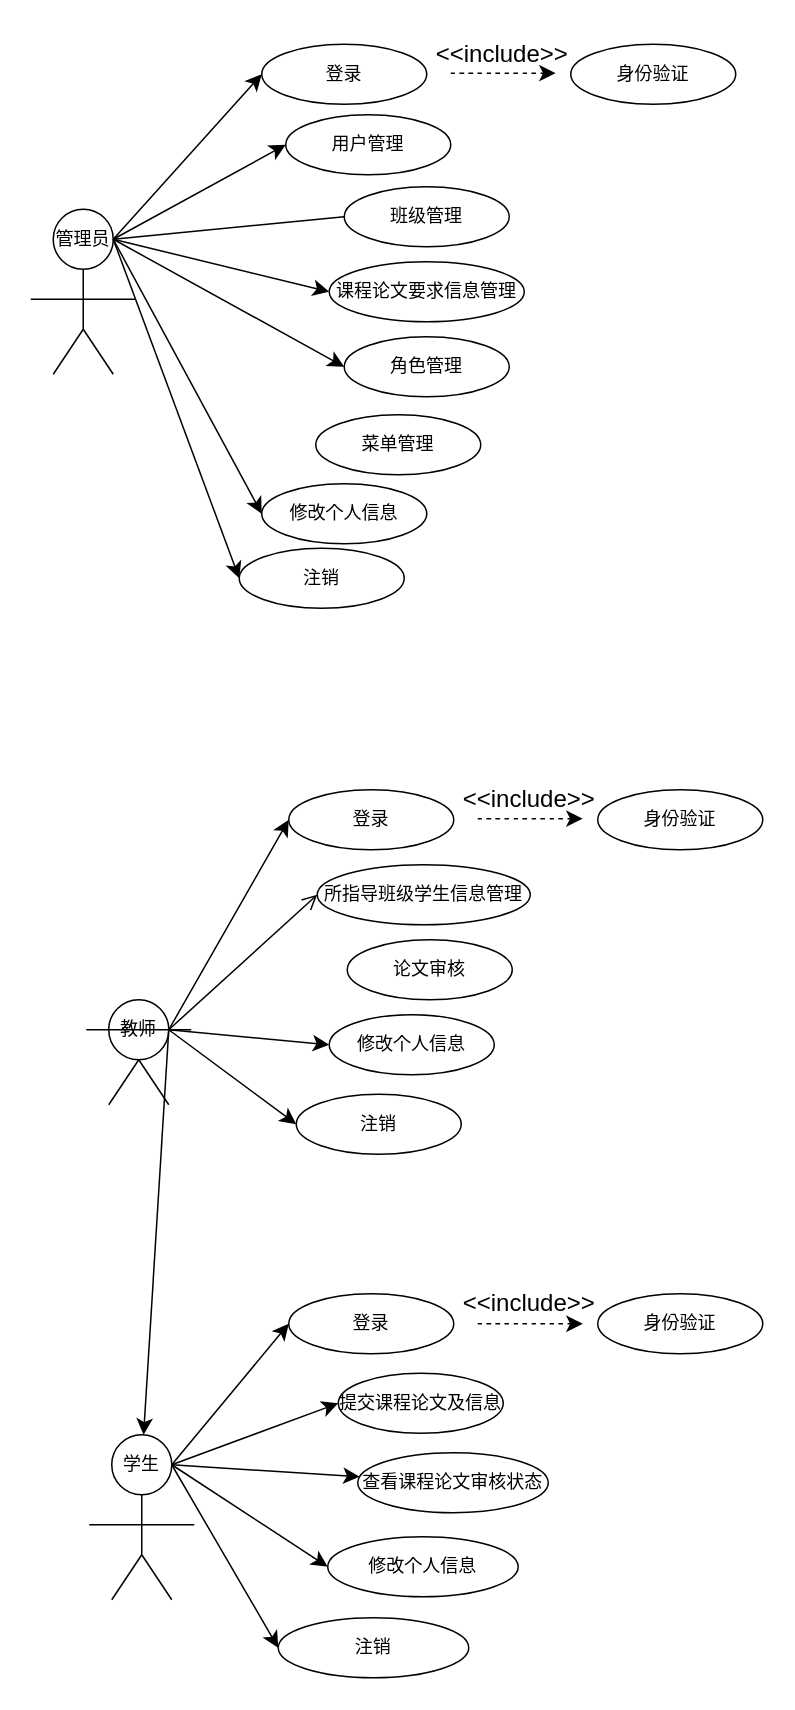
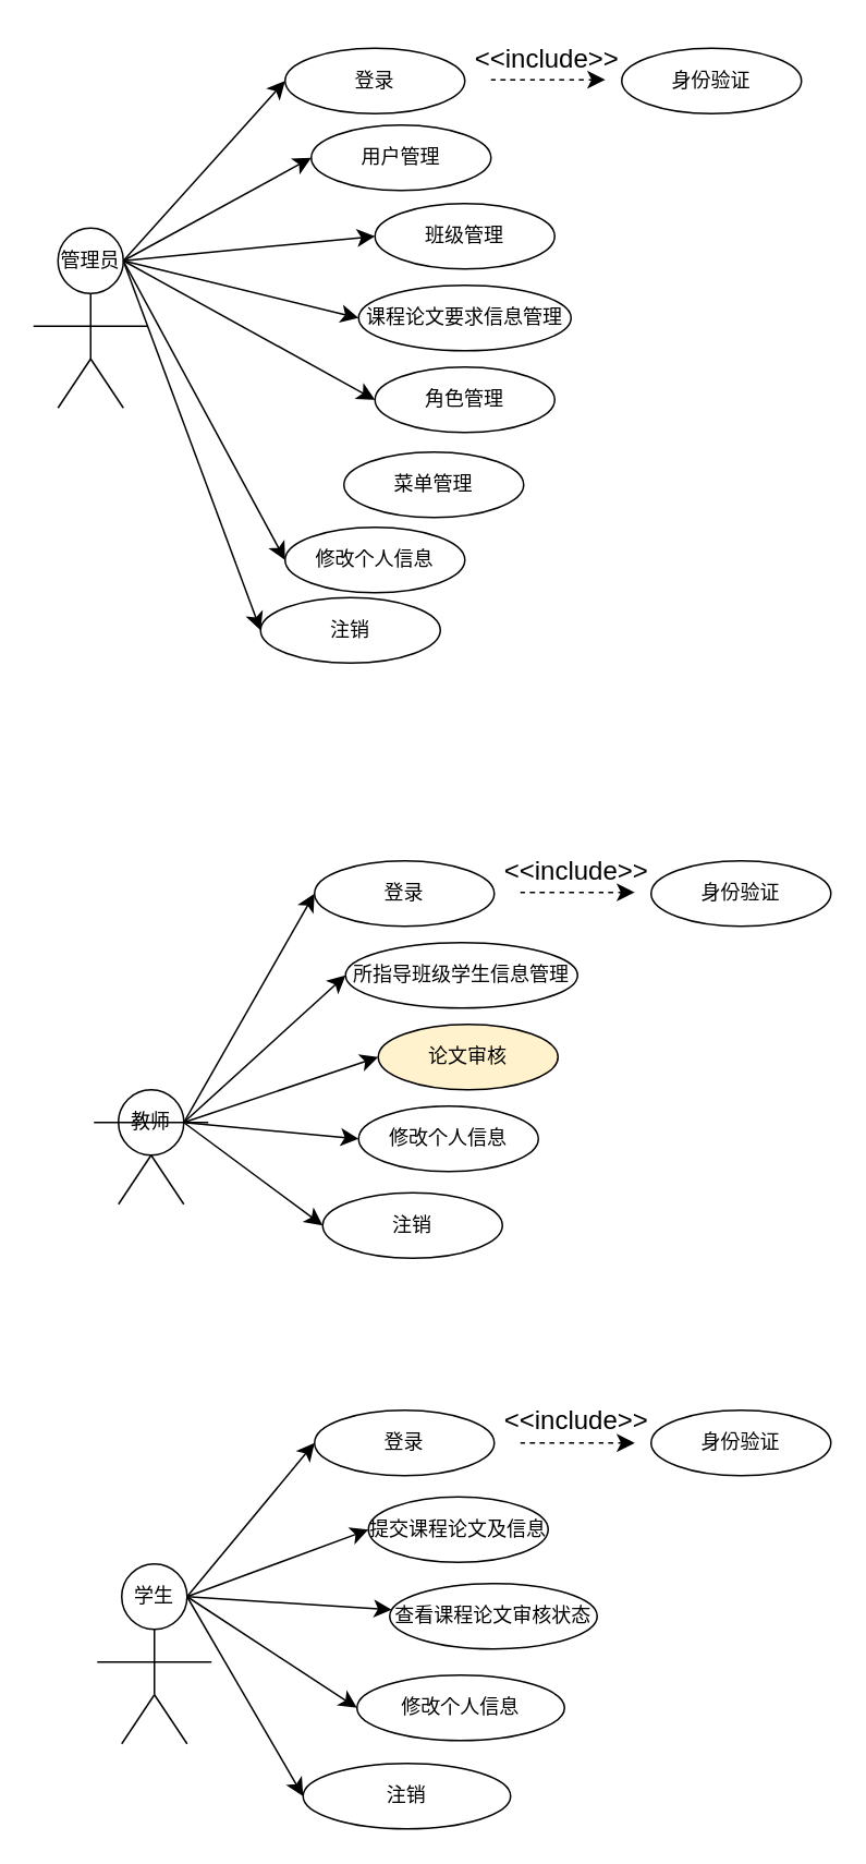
  <mxCell id="0" />
  <mxCell id="1" parent="0" />
  <mxCell id="2" value="" style="group" vertex="1" connectable="0" parent="1"><mxGeometry x="20" y="139" width="70" height="110" as="geometry" /></mxCell>
  <mxCell id="3" value="管理员" style="ellipse;whiteSpace=wrap;html=1;aspect=fixed;" vertex="1" parent="2"><mxGeometry x="15" width="40" height="40" as="geometry" /></mxCell>
  <mxCell id="4" value="" style="endArrow=none;html=1;rounded=0;fontSize=12;startSize=8;endSize=8;curved=1;" edge="1" parent="2"><mxGeometry width="50" height="50" relative="1" as="geometry"><mxPoint y="60" as="sourcePoint" /><mxPoint x="70" y="60" as="targetPoint" /></mxGeometry></mxCell>
  <mxCell id="5" value="" style="endArrow=none;html=1;rounded=0;fontSize=12;startSize=8;endSize=8;curved=1;entryX=0.5;entryY=1;entryDx=0;entryDy=0;" edge="1" parent="2" target="3"><mxGeometry width="50" height="50" relative="1" as="geometry"><mxPoint x="35" y="80" as="sourcePoint" /><mxPoint x="85" y="70" as="targetPoint" /></mxGeometry></mxCell>
  <mxCell id="6" value="" style="endArrow=none;html=1;rounded=0;fontSize=12;startSize=8;endSize=8;curved=1;" edge="1" parent="2"><mxGeometry width="50" height="50" relative="1" as="geometry"><mxPoint x="15" y="110" as="sourcePoint" /><mxPoint x="35" y="80" as="targetPoint" /></mxGeometry></mxCell>
  <mxCell id="7" value="" style="endArrow=none;html=1;rounded=0;fontSize=12;startSize=8;endSize=8;curved=1;" edge="1" parent="2"><mxGeometry width="50" height="50" relative="1" as="geometry"><mxPoint x="55" y="110" as="sourcePoint" /><mxPoint x="35" y="80" as="targetPoint" /></mxGeometry></mxCell>
  <mxCell id="8" value="" style="group" vertex="1" connectable="0" parent="1"><mxGeometry x="57" y="626" width="70" height="110" as="geometry" /></mxCell>
  <mxCell id="9" value="教师" style="ellipse;whiteSpace=wrap;html=1;aspect=fixed;" vertex="1" parent="8"><mxGeometry x="15" y="40" width="40" height="40" as="geometry" /></mxCell>
  <mxCell id="10" value="" style="endArrow=none;html=1;rounded=0;fontSize=12;startSize=8;endSize=8;curved=1;" edge="1" parent="8"><mxGeometry width="50" height="50" relative="1" as="geometry"><mxPoint y="60" as="sourcePoint" /><mxPoint x="70" y="60" as="targetPoint" /></mxGeometry></mxCell>
  <mxCell id="11" value="" style="endArrow=none;html=1;rounded=0;fontSize=12;startSize=8;endSize=8;curved=1;entryX=0.5;entryY=1;entryDx=0;entryDy=0;" edge="1" parent="8" target="9"><mxGeometry width="50" height="50" relative="1" as="geometry"><mxPoint x="35" y="80" as="sourcePoint" /><mxPoint x="85" y="70" as="targetPoint" /></mxGeometry></mxCell>
  <mxCell id="12" value="" style="endArrow=none;html=1;rounded=0;fontSize=12;startSize=8;endSize=8;curved=1;" edge="1" parent="8"><mxGeometry width="50" height="50" relative="1" as="geometry"><mxPoint x="15" y="110" as="sourcePoint" /><mxPoint x="35" y="80" as="targetPoint" /></mxGeometry></mxCell>
  <mxCell id="13" value="" style="endArrow=none;html=1;rounded=0;fontSize=12;startSize=8;endSize=8;curved=1;" edge="1" parent="8"><mxGeometry width="50" height="50" relative="1" as="geometry"><mxPoint x="55" y="110" as="sourcePoint" /><mxPoint x="35" y="80" as="targetPoint" /></mxGeometry></mxCell>
  <mxCell id="14" value="" style="group" vertex="1" connectable="0" parent="1"><mxGeometry x="59" y="956" width="70" height="110" as="geometry" /></mxCell>
  <mxCell id="15" value="学生" style="ellipse;whiteSpace=wrap;html=1;aspect=fixed;" vertex="1" parent="14"><mxGeometry x="15" width="40" height="40" as="geometry" /></mxCell>
  <mxCell id="16" value="" style="endArrow=none;html=1;rounded=0;fontSize=12;startSize=8;endSize=8;curved=1;" edge="1" parent="14"><mxGeometry width="50" height="50" relative="1" as="geometry"><mxPoint y="60" as="sourcePoint" /><mxPoint x="70" y="60" as="targetPoint" /></mxGeometry></mxCell>
  <mxCell id="17" value="" style="endArrow=none;html=1;rounded=0;fontSize=12;startSize=8;endSize=8;curved=1;entryX=0.5;entryY=1;entryDx=0;entryDy=0;" edge="1" parent="14" target="15"><mxGeometry width="50" height="50" relative="1" as="geometry"><mxPoint x="35" y="80" as="sourcePoint" /><mxPoint x="85" y="70" as="targetPoint" /></mxGeometry></mxCell>
  <mxCell id="18" value="" style="endArrow=none;html=1;rounded=0;fontSize=12;startSize=8;endSize=8;curved=1;" edge="1" parent="14"><mxGeometry width="50" height="50" relative="1" as="geometry"><mxPoint x="15" y="110" as="sourcePoint" /><mxPoint x="35" y="80" as="targetPoint" /></mxGeometry></mxCell>
  <mxCell id="19" value="" style="endArrow=none;html=1;rounded=0;fontSize=12;startSize=8;endSize=8;curved=1;" edge="1" parent="14"><mxGeometry width="50" height="50" relative="1" as="geometry"><mxPoint x="55" y="110" as="sourcePoint" /><mxPoint x="35" y="80" as="targetPoint" /></mxGeometry></mxCell>
  <mxCell id="20" value="用户管理" style="ellipse;whiteSpace=wrap;html=1;" vertex="1" parent="1"><mxGeometry x="190" y="76" width="110" height="40" as="geometry" /></mxCell>
  <mxCell id="21" style="edgeStyle=none;curved=1;rounded=0;orthogonalLoop=1;jettySize=auto;html=1;exitX=1;exitY=0.5;exitDx=0;exitDy=0;entryX=0;entryY=0.5;entryDx=0;entryDy=0;fontSize=12;startSize=8;endSize=8;" edge="1" parent="1" source="3" target="20"><mxGeometry relative="1" as="geometry" /></mxCell>
  <mxCell id="22" value="班级管理" style="ellipse;whiteSpace=wrap;html=1;" vertex="1" parent="1"><mxGeometry x="229" y="124" width="110" height="40" as="geometry" /></mxCell>
- <mxCell id="23" style="edgeStyle=none;curved=1;rounded=0;orthogonalLoop=1;jettySize=auto;html=1;exitX=1;exitY=0.5;exitDx=0;exitDy=0;fontSize=12;startSize=8;endSize=8;entryX=0;entryY=0.5;entryDx=0;entryDy=0;endArrow=none;" edge="1" parent="1" source="3" target="22"><mxGeometry relative="1" as="geometry"><mxPoint x="185" y="159" as="targetPoint" /></mxGeometry></mxCell>
+ <mxCell id="23" style="edgeStyle=none;curved=1;rounded=0;orthogonalLoop=1;jettySize=auto;html=1;exitX=1;exitY=0.5;exitDx=0;exitDy=0;fontSize=12;startSize=8;endSize=8;entryX=0;entryY=0.5;entryDx=0;entryDy=0;" edge="1" parent="1" source="3" target="22"><mxGeometry relative="1" as="geometry"><mxPoint x="185" y="159" as="targetPoint" /></mxGeometry></mxCell>
  <mxCell id="24" value="课程论文要求信息管理" style="ellipse;whiteSpace=wrap;html=1;" vertex="1" parent="1"><mxGeometry x="219" y="174" width="130" height="40" as="geometry" /></mxCell>
  <mxCell id="25" style="edgeStyle=none;curved=1;rounded=0;orthogonalLoop=1;jettySize=auto;html=1;exitX=1;exitY=0.5;exitDx=0;exitDy=0;entryX=0;entryY=0.5;entryDx=0;entryDy=0;fontSize=12;startSize=8;endSize=8;" edge="1" parent="1" source="3" target="24"><mxGeometry relative="1" as="geometry" /></mxCell>
  <mxCell id="26" value="角色管理" style="ellipse;whiteSpace=wrap;html=1;" vertex="1" parent="1"><mxGeometry x="229" y="224" width="110" height="40" as="geometry" /></mxCell>
  <mxCell id="27" style="edgeStyle=none;curved=1;rounded=0;orthogonalLoop=1;jettySize=auto;html=1;exitX=1;exitY=0.5;exitDx=0;exitDy=0;entryX=0;entryY=0.5;entryDx=0;entryDy=0;fontSize=12;startSize=8;endSize=8;" edge="1" parent="1" source="3" target="26"><mxGeometry relative="1" as="geometry" /></mxCell>
  <mxCell id="28" value="菜单管理" style="ellipse;whiteSpace=wrap;html=1;" vertex="1" parent="1"><mxGeometry x="210" y="276" width="110" height="40" as="geometry" /></mxCell>
  <mxCell id="29" value="登录" style="ellipse;whiteSpace=wrap;html=1;" vertex="1" parent="1"><mxGeometry x="174" y="29" width="110" height="40" as="geometry" /></mxCell>
  <mxCell id="30" style="edgeStyle=none;curved=1;rounded=0;orthogonalLoop=1;jettySize=auto;html=1;exitX=1;exitY=0.5;exitDx=0;exitDy=0;entryX=0;entryY=0.5;entryDx=0;entryDy=0;fontSize=12;startSize=8;endSize=8;" edge="1" parent="1" source="3" target="29"><mxGeometry relative="1" as="geometry" /></mxCell>
  <mxCell id="31" value="" style="endArrow=classic;html=1;rounded=0;fontSize=12;startSize=8;endSize=8;curved=1;dashed=1;" edge="1" parent="1"><mxGeometry width="50" height="50" relative="1" as="geometry"><mxPoint x="300" y="48.29" as="sourcePoint" /><mxPoint x="370" y="48.29" as="targetPoint" /></mxGeometry></mxCell>
  <mxCell id="32" value="身份验证" style="ellipse;whiteSpace=wrap;html=1;" vertex="1" parent="1"><mxGeometry x="380" y="29" width="110" height="40" as="geometry" /></mxCell>
  <mxCell id="33" value="&amp;lt;&amp;lt;include&amp;gt;&amp;gt;" style="text;html=1;align=center;verticalAlign=middle;resizable=0;points=[];autosize=1;strokeColor=none;fillColor=none;fontSize=16;" vertex="1" parent="1"><mxGeometry x="279" y="20" width="110" height="30" as="geometry" /></mxCell>
  <mxCell id="34" value="修改个人信息" style="ellipse;whiteSpace=wrap;html=1;" vertex="1" parent="1"><mxGeometry x="174" y="322" width="110" height="40" as="geometry" /></mxCell>
  <mxCell id="35" style="edgeStyle=none;curved=1;rounded=0;orthogonalLoop=1;jettySize=auto;html=1;exitX=1;exitY=0.5;exitDx=0;exitDy=0;entryX=0;entryY=0.5;entryDx=0;entryDy=0;fontSize=12;startSize=8;endSize=8;" edge="1" parent="1" source="3" target="34"><mxGeometry relative="1" as="geometry" /></mxCell>
  <mxCell id="36" value="登录" style="ellipse;whiteSpace=wrap;html=1;" vertex="1" parent="1"><mxGeometry x="192" y="526" width="110" height="40" as="geometry" /></mxCell>
  <mxCell id="37" value="" style="endArrow=classic;html=1;rounded=0;fontSize=12;startSize=8;endSize=8;curved=1;dashed=1;" edge="1" parent="1"><mxGeometry width="50" height="50" relative="1" as="geometry"><mxPoint x="318" y="545.29" as="sourcePoint" /><mxPoint x="388" y="545.29" as="targetPoint" /></mxGeometry></mxCell>
  <mxCell id="38" value="身份验证" style="ellipse;whiteSpace=wrap;html=1;" vertex="1" parent="1"><mxGeometry x="398" y="526" width="110" height="40" as="geometry" /></mxCell>
  <mxCell id="39" value="&amp;lt;&amp;lt;include&amp;gt;&amp;gt;" style="text;html=1;align=center;verticalAlign=middle;resizable=0;points=[];autosize=1;strokeColor=none;fillColor=none;fontSize=16;" vertex="1" parent="1"><mxGeometry x="297" y="517" width="110" height="30" as="geometry" /></mxCell>
  <mxCell id="40" style="edgeStyle=none;curved=1;rounded=0;orthogonalLoop=1;jettySize=auto;html=1;exitX=1;exitY=0.5;exitDx=0;exitDy=0;entryX=0;entryY=0.5;entryDx=0;entryDy=0;fontSize=12;startSize=8;endSize=8;" edge="1" parent="1" source="9" target="36"><mxGeometry relative="1" as="geometry" /></mxCell>
  <mxCell id="41" value="所指导班级学生信息管理" style="ellipse;whiteSpace=wrap;html=1;" vertex="1" parent="1"><mxGeometry x="211" y="576" width="142" height="40" as="geometry" /></mxCell>
- <mxCell id="42" style="edgeStyle=none;curved=1;rounded=0;orthogonalLoop=1;jettySize=auto;html=1;exitX=1;exitY=0.5;exitDx=0;exitDy=0;entryX=0;entryY=0.5;entryDx=0;entryDy=0;fontSize=12;startSize=8;endSize=8;endArrow=open;" edge="1" parent="1" source="9" target="41"><mxGeometry relative="1" as="geometry" /></mxCell>
- <mxCell id="43" value="论文审核" style="ellipse;whiteSpace=wrap;html=1;" vertex="1" parent="1"><mxGeometry x="231" y="626" width="110" height="40" as="geometry" /></mxCell>
- <mxCell id="44" style="edgeStyle=none;curved=1;rounded=0;orthogonalLoop=1;jettySize=auto;html=1;exitX=1;exitY=0.5;exitDx=0;exitDy=0;fontSize=12;startSize=8;endSize=8;" edge="1" parent="1" source="9" target="15"><mxGeometry relative="1" as="geometry" /></mxCell>
+ <mxCell id="42" style="edgeStyle=none;curved=1;rounded=0;orthogonalLoop=1;jettySize=auto;html=1;exitX=1;exitY=0.5;exitDx=0;exitDy=0;entryX=0;entryY=0.5;entryDx=0;entryDy=0;fontSize=12;startSize=8;endSize=8;" edge="1" parent="1" source="9" target="41"><mxGeometry relative="1" as="geometry" /></mxCell>
+ <mxCell id="43" value="论文审核" style="ellipse;whiteSpace=wrap;html=1;fillColor=#fff2cc;" vertex="1" parent="1"><mxGeometry x="231" y="626" width="110" height="40" as="geometry" /></mxCell>
+ <mxCell id="44" style="edgeStyle=none;curved=1;rounded=0;orthogonalLoop=1;jettySize=auto;html=1;exitX=1;exitY=0.5;exitDx=0;exitDy=0;entryX=0;entryY=0.5;entryDx=0;entryDy=0;fontSize=12;startSize=8;endSize=8;" edge="1" parent="1" source="9" target="43"><mxGeometry relative="1" as="geometry" /></mxCell>
  <mxCell id="45" value="修改个人信息" style="ellipse;whiteSpace=wrap;html=1;" vertex="1" parent="1"><mxGeometry x="219" y="676" width="110" height="40" as="geometry" /></mxCell>
  <mxCell id="46" style="edgeStyle=none;curved=1;rounded=0;orthogonalLoop=1;jettySize=auto;html=1;exitX=1;exitY=0.5;exitDx=0;exitDy=0;entryX=0;entryY=0.5;entryDx=0;entryDy=0;fontSize=12;startSize=8;endSize=8;" edge="1" parent="1" source="9" target="45"><mxGeometry relative="1" as="geometry" /></mxCell>
  <mxCell id="47" value="注销" style="ellipse;whiteSpace=wrap;html=1;" vertex="1" parent="1"><mxGeometry x="159" y="365" width="110" height="40" as="geometry" /></mxCell>
  <mxCell id="48" style="edgeStyle=none;curved=1;rounded=0;orthogonalLoop=1;jettySize=auto;html=1;exitX=1;exitY=0.5;exitDx=0;exitDy=0;entryX=0;entryY=0.5;entryDx=0;entryDy=0;fontSize=12;startSize=8;endSize=8;" edge="1" parent="1" source="3" target="47"><mxGeometry relative="1" as="geometry" /></mxCell>
  <mxCell id="49" value="注销" style="ellipse;whiteSpace=wrap;html=1;" vertex="1" parent="1"><mxGeometry x="197" y="729" width="110" height="40" as="geometry" /></mxCell>
  <mxCell id="50" style="edgeStyle=none;curved=1;rounded=0;orthogonalLoop=1;jettySize=auto;html=1;exitX=1;exitY=0.5;exitDx=0;exitDy=0;entryX=0;entryY=0.5;entryDx=0;entryDy=0;fontSize=12;startSize=8;endSize=8;" edge="1" parent="1" source="9" target="49"><mxGeometry relative="1" as="geometry" /></mxCell>
  <mxCell id="51" value="登录" style="ellipse;whiteSpace=wrap;html=1;" vertex="1" parent="1"><mxGeometry x="192" y="862" width="110" height="40" as="geometry" /></mxCell>
  <mxCell id="52" value="身份验证" style="ellipse;whiteSpace=wrap;html=1;" vertex="1" parent="1"><mxGeometry x="398" y="862" width="110" height="40" as="geometry" /></mxCell>
  <mxCell id="53" value="&amp;lt;&amp;lt;include&amp;gt;&amp;gt;" style="text;html=1;align=center;verticalAlign=middle;resizable=0;points=[];autosize=1;strokeColor=none;fillColor=none;fontSize=16;" vertex="1" parent="1"><mxGeometry x="297" y="853" width="110" height="30" as="geometry" /></mxCell>
  <mxCell id="54" style="edgeStyle=none;curved=1;rounded=0;orthogonalLoop=1;jettySize=auto;html=1;exitX=1;exitY=0.5;exitDx=0;exitDy=0;entryX=0;entryY=0.5;entryDx=0;entryDy=0;fontSize=12;startSize=8;endSize=8;" edge="1" parent="1" source="15" target="51"><mxGeometry relative="1" as="geometry" /></mxCell>
  <mxCell id="55" value="提交课程论文及信息" style="ellipse;whiteSpace=wrap;html=1;" vertex="1" parent="1"><mxGeometry x="225" y="915" width="110" height="40" as="geometry" /></mxCell>
  <mxCell id="56" value="查看课程论文审核状态" style="ellipse;whiteSpace=wrap;html=1;" vertex="1" parent="1"><mxGeometry x="238" y="968" width="127" height="40" as="geometry" /></mxCell>
  <mxCell id="57" style="edgeStyle=none;curved=1;rounded=0;orthogonalLoop=1;jettySize=auto;html=1;exitX=0.5;exitY=1;exitDx=0;exitDy=0;fontSize=12;startSize=8;endSize=8;" edge="1" parent="1" source="56" target="56"><mxGeometry relative="1" as="geometry" /></mxCell>
  <mxCell id="58" style="edgeStyle=none;curved=1;rounded=0;orthogonalLoop=1;jettySize=auto;html=1;exitX=1;exitY=0.5;exitDx=0;exitDy=0;entryX=0;entryY=0.5;entryDx=0;entryDy=0;fontSize=12;startSize=8;endSize=8;" edge="1" parent="1" source="15" target="55"><mxGeometry relative="1" as="geometry" /></mxCell>
  <mxCell id="59" style="edgeStyle=none;curved=1;rounded=0;orthogonalLoop=1;jettySize=auto;html=1;exitX=1;exitY=0.5;exitDx=0;exitDy=0;fontSize=12;startSize=8;endSize=8;" edge="1" parent="1" source="15" target="56"><mxGeometry relative="1" as="geometry" /></mxCell>
  <mxCell id="60" value="修改个人信息" style="ellipse;whiteSpace=wrap;html=1;" vertex="1" parent="1"><mxGeometry x="218" y="1024" width="127" height="40" as="geometry" /></mxCell>
  <mxCell id="61" style="edgeStyle=none;curved=1;rounded=0;orthogonalLoop=1;jettySize=auto;html=1;exitX=1;exitY=0.5;exitDx=0;exitDy=0;entryX=0;entryY=0.5;entryDx=0;entryDy=0;fontSize=12;startSize=8;endSize=8;" edge="1" parent="1" source="15" target="60"><mxGeometry relative="1" as="geometry" /></mxCell>
  <mxCell id="62" value="注销" style="ellipse;whiteSpace=wrap;html=1;" vertex="1" parent="1"><mxGeometry x="185" y="1078" width="127" height="40" as="geometry" /></mxCell>
  <mxCell id="63" style="edgeStyle=none;curved=1;rounded=0;orthogonalLoop=1;jettySize=auto;html=1;exitX=1;exitY=0.5;exitDx=0;exitDy=0;entryX=0;entryY=0.5;entryDx=0;entryDy=0;fontSize=12;startSize=8;endSize=8;" edge="1" parent="1" source="15" target="62"><mxGeometry relative="1" as="geometry" /></mxCell>
  <mxCell id="64" value="" style="endArrow=classic;html=1;rounded=0;fontSize=12;startSize=8;endSize=8;curved=1;dashed=1;" edge="1" parent="1"><mxGeometry width="50" height="50" relative="1" as="geometry"><mxPoint x="318" y="882" as="sourcePoint" /><mxPoint x="388" y="882" as="targetPoint" /></mxGeometry></mxCell>
